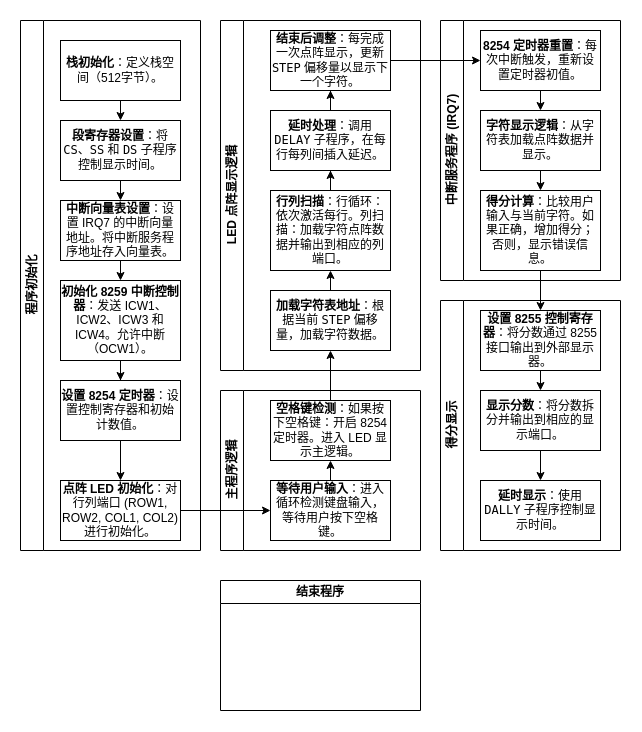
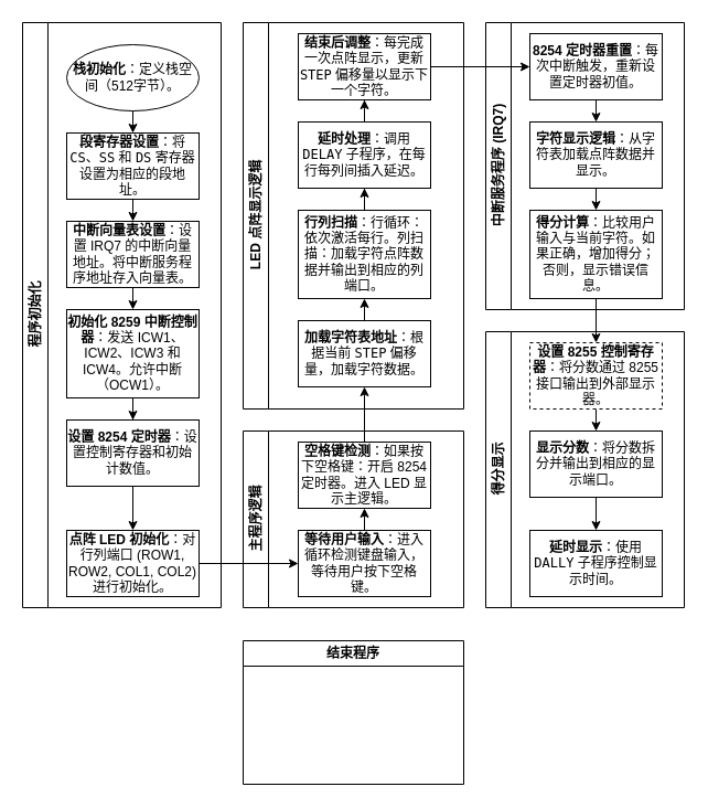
  <mxCell id="0" />
  <mxCell id="1" parent="0" />
  <mxCell id="2" value="程序初始化" style="swimlane;horizontal=0;whiteSpace=wrap;html=1;" vertex="1" parent="1"><mxGeometry x="20" y="20" width="180" height="530" as="geometry"><mxRectangle x="290" y="100" width="40" height="90" as="alternateBounds" /></mxGeometry></mxCell>
  <mxCell id="3" value="&lt;p&gt;&lt;strong&gt;点阵 LED 初始化&lt;/strong&gt;：&lt;span style=&quot;background-color: initial;&quot;&gt;对行列端口 (ROW1, ROW2, COL1, COL2) 进行初始化。&lt;/span&gt;&lt;/p&gt;" style="rounded=0;whiteSpace=wrap;html=1;" vertex="1" parent="2"><mxGeometry x="40" y="460" width="120" height="60" as="geometry" /></mxCell>
- <mxCell id="4" value="&lt;p&gt;&lt;strong&gt;栈初始化&lt;/strong&gt;：&lt;span style=&quot;background-color: initial;&quot;&gt;定义栈空间（512字节）。&lt;/span&gt;&lt;/p&gt;" style="rounded=0;whiteSpace=wrap;html=1;" vertex="1" parent="2"><mxGeometry x="40" y="20" width="120" height="60" as="geometry" /></mxCell>
- <mxCell id="5" value="&lt;p&gt;&lt;strong&gt;段寄存器设置&lt;/strong&gt;：&lt;span style=&quot;background-color: initial;&quot;&gt;将 &lt;/span&gt;&lt;code style=&quot;background-color: initial;&quot;&gt;CS&lt;/code&gt;&lt;span style=&quot;background-color: initial;&quot;&gt;、&lt;/span&gt;&lt;code style=&quot;background-color: initial;&quot;&gt;SS&lt;/code&gt;&lt;span style=&quot;background-color: initial;&quot;&gt; 和 &lt;/span&gt;&lt;code style=&quot;background-color: initial;&quot;&gt;DS&lt;/code&gt;&lt;span style=&quot;background-color: initial;&quot;&gt; 子程序控制显示时间。&lt;/span&gt;&lt;/p&gt;" style="rounded=0;whiteSpace=wrap;html=1;" vertex="1" parent="2"><mxGeometry x="40" y="100" width="120" height="60" as="geometry" /></mxCell>
+ <mxCell id="4" value="&lt;p&gt;&lt;strong&gt;栈初始化&lt;/strong&gt;：&lt;span style=&quot;background-color: initial;&quot;&gt;定义栈空间（512字节）。&lt;/span&gt;&lt;/p&gt;" style="ellipse;whiteSpace=wrap;html=1;" vertex="1" parent="2"><mxGeometry x="40" y="20" width="120" height="60" as="geometry" /></mxCell>
+ <mxCell id="5" value="&lt;p&gt;&lt;strong&gt;段寄存器设置&lt;/strong&gt;：&lt;span style=&quot;background-color: initial;&quot;&gt;将 &lt;/span&gt;&lt;code style=&quot;background-color: initial;&quot;&gt;CS&lt;/code&gt;&lt;span style=&quot;background-color: initial;&quot;&gt;、&lt;/span&gt;&lt;code style=&quot;background-color: initial;&quot;&gt;SS&lt;/code&gt;&lt;span style=&quot;background-color: initial;&quot;&gt; 和 &lt;/span&gt;&lt;code style=&quot;background-color: initial;&quot;&gt;DS&lt;/code&gt;&lt;span style=&quot;background-color: initial;&quot;&gt; 寄存器设置为相应的段地址。&lt;/span&gt;&lt;/p&gt;" style="rounded=0;whiteSpace=wrap;html=1;" vertex="1" parent="2"><mxGeometry x="40" y="100" width="120" height="60" as="geometry" /></mxCell>
  <mxCell id="6" style="edgeStyle=orthogonalEdgeStyle;rounded=0;orthogonalLoop=1;jettySize=auto;html=1;exitX=0.5;exitY=1;exitDx=0;exitDy=0;entryX=0.5;entryY=0;entryDx=0;entryDy=0;" edge="1" parent="2" source="4" target="5"><mxGeometry relative="1" as="geometry" /></mxCell>
  <mxCell id="7" style="edgeStyle=orthogonalEdgeStyle;rounded=0;orthogonalLoop=1;jettySize=auto;html=1;exitX=0.5;exitY=1;exitDx=0;exitDy=0;entryX=0.5;entryY=0;entryDx=0;entryDy=0;" edge="1" parent="2" source="8" target="13"><mxGeometry relative="1" as="geometry" /></mxCell>
  <mxCell id="8" value="&lt;p&gt;&lt;strong&gt;中断向量表设置&lt;/strong&gt;：&lt;span style=&quot;background-color: initial;&quot;&gt;设置 IRQ7 的中断向量地址。将中断服务程序地址存入向量表。&lt;/span&gt;&lt;/p&gt;" style="rounded=0;whiteSpace=wrap;html=1;" vertex="1" parent="2"><mxGeometry x="40" y="180" width="120" height="60" as="geometry" /></mxCell>
  <mxCell id="9" style="edgeStyle=orthogonalEdgeStyle;rounded=0;orthogonalLoop=1;jettySize=auto;html=1;exitX=0.5;exitY=1;exitDx=0;exitDy=0;entryX=0.5;entryY=0;entryDx=0;entryDy=0;" edge="1" parent="2" source="5" target="8"><mxGeometry relative="1" as="geometry" /></mxCell>
  <mxCell id="10" value="&lt;p&gt;&lt;strong&gt;设置 8254 定时器&lt;/strong&gt;：&lt;span style=&quot;background-color: initial;&quot;&gt;设置控制寄存器和初始计数值。&lt;/span&gt;&lt;/p&gt;" style="rounded=0;whiteSpace=wrap;html=1;" vertex="1" parent="2"><mxGeometry x="40" y="360" width="120" height="60" as="geometry" /></mxCell>
  <mxCell id="11" value="" style="edgeStyle=orthogonalEdgeStyle;rounded=0;orthogonalLoop=1;jettySize=auto;html=1;" edge="1" parent="2" source="10" target="3"><mxGeometry relative="1" as="geometry" /></mxCell>
  <mxCell id="12" style="edgeStyle=orthogonalEdgeStyle;rounded=0;orthogonalLoop=1;jettySize=auto;html=1;exitX=0.5;exitY=1;exitDx=0;exitDy=0;" edge="1" parent="2" source="13" target="10"><mxGeometry relative="1" as="geometry" /></mxCell>
  <mxCell id="13" value="&lt;p&gt;&lt;strong&gt;初始化 8259 中断控制器&lt;/strong&gt;：&lt;span style=&quot;background-color: initial;&quot;&gt;发送 ICW1、ICW2、ICW3 和 ICW4。允许中断（OCW1）。&lt;/span&gt;&lt;/p&gt;" style="rounded=0;whiteSpace=wrap;html=1;" vertex="1" parent="2"><mxGeometry x="40" y="260" width="120" height="80" as="geometry" /></mxCell>
  <mxCell id="14" value="主程序逻辑" style="swimlane;horizontal=0;whiteSpace=wrap;html=1;" vertex="1" parent="1"><mxGeometry x="220" y="390" width="200" height="160" as="geometry" /></mxCell>
  <mxCell id="15" value="&lt;p&gt;&lt;strong&gt;空格键检测&lt;/strong&gt;：&lt;span style=&quot;background-color: initial;&quot;&gt;如果按下空格键：&lt;/span&gt;&lt;span style=&quot;background-color: initial;&quot;&gt;开启 8254 定时器。&lt;/span&gt;&lt;span style=&quot;background-color: initial;&quot;&gt;进入 LED 显示主逻辑。&lt;/span&gt;&lt;/p&gt;" style="rounded=0;whiteSpace=wrap;html=1;" vertex="1" parent="14"><mxGeometry x="50" y="10" width="120" height="60" as="geometry" /></mxCell>
  <mxCell id="16" style="edgeStyle=orthogonalEdgeStyle;rounded=0;orthogonalLoop=1;jettySize=auto;html=1;exitX=0.5;exitY=0;exitDx=0;exitDy=0;entryX=0.5;entryY=1;entryDx=0;entryDy=0;" edge="1" parent="14" source="17" target="15"><mxGeometry relative="1" as="geometry" /></mxCell>
  <mxCell id="17" value="&lt;p&gt;&lt;strong&gt;等待用户输入&lt;/strong&gt;：&lt;span style=&quot;background-color: initial;&quot;&gt;进入循环检测键盘输入，等待用户按下空格键。&lt;/span&gt;&lt;/p&gt;" style="whiteSpace=wrap;html=1;rounded=0;" vertex="1" parent="14"><mxGeometry x="50" y="90" width="120" height="60" as="geometry" /></mxCell>
  <mxCell id="18" value="LED 点阵显示逻辑" style="swimlane;horizontal=0;whiteSpace=wrap;html=1;" vertex="1" parent="1"><mxGeometry x="220" y="20" width="200" height="350" as="geometry" /></mxCell>
  <mxCell id="19" style="edgeStyle=orthogonalEdgeStyle;rounded=0;orthogonalLoop=1;jettySize=auto;html=1;exitX=0.5;exitY=0;exitDx=0;exitDy=0;entryX=0.5;entryY=1;entryDx=0;entryDy=0;" edge="1" parent="18" source="20" target="22"><mxGeometry relative="1" as="geometry" /></mxCell>
  <mxCell id="20" value="&lt;p&gt;&lt;strong&gt;加载字符表地址&lt;/strong&gt;：&lt;span style=&quot;background-color: initial;&quot;&gt;根据当前 &lt;/span&gt;&lt;code style=&quot;background-color: initial;&quot;&gt;STEP&lt;/code&gt;&lt;span style=&quot;background-color: initial;&quot;&gt; 偏移量，加载字符数据。&lt;/span&gt;&lt;/p&gt;" style="rounded=0;whiteSpace=wrap;html=1;" vertex="1" parent="18"><mxGeometry x="50" y="270" width="120" height="60" as="geometry" /></mxCell>
  <mxCell id="21" style="edgeStyle=orthogonalEdgeStyle;rounded=0;orthogonalLoop=1;jettySize=auto;html=1;exitX=0.5;exitY=0;exitDx=0;exitDy=0;" edge="1" parent="18" source="22" target="24"><mxGeometry relative="1" as="geometry" /></mxCell>
  <mxCell id="22" value="&lt;p&gt;&lt;strong&gt;行列扫描&lt;/strong&gt;：&lt;span style=&quot;background-color: initial;&quot;&gt;行循环：依次激活每行。列扫描：加载字符点阵数据并输出到相应的列端口。&lt;/span&gt;&lt;/p&gt;" style="rounded=0;whiteSpace=wrap;html=1;" vertex="1" parent="18"><mxGeometry x="50" y="170" width="120" height="80" as="geometry" /></mxCell>
  <mxCell id="23" style="edgeStyle=orthogonalEdgeStyle;rounded=0;orthogonalLoop=1;jettySize=auto;html=1;exitX=0.5;exitY=0;exitDx=0;exitDy=0;" edge="1" parent="18" source="24" target="25"><mxGeometry relative="1" as="geometry" /></mxCell>
  <mxCell id="24" value="&lt;p&gt;&lt;strong&gt;延时处理&lt;/strong&gt;：&lt;span style=&quot;background-color: initial;&quot;&gt;调用 &lt;/span&gt;&lt;code style=&quot;background-color: initial;&quot;&gt;DELAY&lt;/code&gt;&lt;span style=&quot;background-color: initial;&quot;&gt; 子程序，在每行每列间插入延迟。&lt;/span&gt;&lt;/p&gt;" style="rounded=0;whiteSpace=wrap;html=1;" vertex="1" parent="18"><mxGeometry x="50" y="90" width="120" height="60" as="geometry" /></mxCell>
  <mxCell id="25" value="&lt;p&gt;&lt;strong&gt;结束后调整&lt;/strong&gt;：&lt;span style=&quot;background-color: initial;&quot;&gt;每完成一次点阵显示，更新 &lt;/span&gt;&lt;code style=&quot;background-color: initial;&quot;&gt;STEP&lt;/code&gt;&lt;span style=&quot;background-color: initial;&quot;&gt; 偏移量以显示下一个字符。&lt;/span&gt;&lt;/p&gt;" style="rounded=0;whiteSpace=wrap;html=1;" vertex="1" parent="18"><mxGeometry x="50" y="10" width="120" height="60" as="geometry" /></mxCell>
  <mxCell id="26" value="" style="edgeStyle=orthogonalEdgeStyle;rounded=0;orthogonalLoop=1;jettySize=auto;html=1;" edge="1" parent="1" source="15" target="20"><mxGeometry relative="1" as="geometry" /></mxCell>
  <mxCell id="27" value="中断服务程序 (IRQ7)" style="swimlane;horizontal=0;whiteSpace=wrap;html=1;" vertex="1" parent="1"><mxGeometry x="440" y="20" width="180" height="260" as="geometry" /></mxCell>
  <mxCell id="28" style="edgeStyle=orthogonalEdgeStyle;rounded=0;orthogonalLoop=1;jettySize=auto;html=1;exitX=0.5;exitY=0;exitDx=0;exitDy=0;" edge="1" parent="27" source="30"><mxGeometry relative="1" as="geometry"><mxPoint x="110" y="20" as="targetPoint" /></mxGeometry></mxCell>
  <mxCell id="29" style="edgeStyle=orthogonalEdgeStyle;rounded=0;orthogonalLoop=1;jettySize=auto;html=1;exitX=0.5;exitY=1;exitDx=0;exitDy=0;entryX=0.5;entryY=0;entryDx=0;entryDy=0;" edge="1" parent="27" source="30" target="32"><mxGeometry relative="1" as="geometry" /></mxCell>
  <mxCell id="30" value="&lt;p&gt;&lt;strong&gt;8254 定时器重置&lt;/strong&gt;：&lt;span style=&quot;background-color: initial;&quot;&gt;每次中断触发，重新设置定时器初值。&lt;/span&gt;&lt;/p&gt;" style="rounded=0;whiteSpace=wrap;html=1;" vertex="1" parent="27"><mxGeometry x="40" y="10" width="120" height="60" as="geometry" /></mxCell>
  <mxCell id="31" style="edgeStyle=orthogonalEdgeStyle;rounded=0;orthogonalLoop=1;jettySize=auto;html=1;exitX=0.5;exitY=1;exitDx=0;exitDy=0;entryX=0.5;entryY=0;entryDx=0;entryDy=0;" edge="1" parent="27" source="32" target="33"><mxGeometry relative="1" as="geometry" /></mxCell>
  <mxCell id="32" value="&lt;p&gt;&lt;strong&gt;字符显示逻辑&lt;/strong&gt;：&lt;span style=&quot;background-color: initial;&quot;&gt;从字符表加载点阵数据并显示。&lt;/span&gt;&lt;/p&gt;" style="rounded=0;whiteSpace=wrap;html=1;" vertex="1" parent="27"><mxGeometry x="40" y="90" width="120" height="60" as="geometry" /></mxCell>
  <mxCell id="33" value="&lt;p&gt;&lt;strong&gt;得分计算&lt;/strong&gt;：&lt;span style=&quot;background-color: initial;&quot;&gt;比较用户输入与当前字符。如果正确，增加得分；否则，显示错误信息。&lt;/span&gt;&lt;/p&gt;" style="rounded=0;whiteSpace=wrap;html=1;" vertex="1" parent="27"><mxGeometry x="40" y="170" width="120" height="80" as="geometry" /></mxCell>
  <mxCell id="34" style="edgeStyle=orthogonalEdgeStyle;rounded=0;orthogonalLoop=1;jettySize=auto;html=1;exitX=0.5;exitY=1;exitDx=0;exitDy=0;" edge="1" parent="27" source="33" target="33"><mxGeometry relative="1" as="geometry" /></mxCell>
  <mxCell id="35" value="得分显示" style="swimlane;horizontal=0;whiteSpace=wrap;html=1;" vertex="1" parent="1"><mxGeometry x="440" y="300" width="180" height="250" as="geometry" /></mxCell>
  <mxCell id="36" style="edgeStyle=orthogonalEdgeStyle;rounded=0;orthogonalLoop=1;jettySize=auto;html=1;exitX=0.5;exitY=1;exitDx=0;exitDy=0;entryX=0.5;entryY=0;entryDx=0;entryDy=0;" edge="1" parent="35" source="37" target="39"><mxGeometry relative="1" as="geometry" /></mxCell>
- <mxCell id="37" value="&lt;p&gt;&lt;strong&gt;设置 8255 控制寄存器&lt;/strong&gt;：&lt;span style=&quot;background-color: initial;&quot;&gt;将分数通过 8255 接口输出到外部显示器。&lt;/span&gt;&lt;/p&gt;" style="rounded=0;whiteSpace=wrap;html=1;" vertex="1" parent="35"><mxGeometry x="40" y="10" width="120" height="60" as="geometry" /></mxCell>
+ <mxCell id="37" value="&lt;p&gt;&lt;strong&gt;设置 8255 控制寄存器&lt;/strong&gt;：&lt;span style=&quot;background-color: initial;&quot;&gt;将分数通过 8255 接口输出到外部显示器。&lt;/span&gt;&lt;/p&gt;" style="rounded=0;whiteSpace=wrap;html=1;dashed=1;" vertex="1" parent="35"><mxGeometry x="40" y="10" width="120" height="60" as="geometry" /></mxCell>
  <mxCell id="38" style="edgeStyle=orthogonalEdgeStyle;rounded=0;orthogonalLoop=1;jettySize=auto;html=1;exitX=0.5;exitY=1;exitDx=0;exitDy=0;entryX=0.5;entryY=0;entryDx=0;entryDy=0;" edge="1" parent="35" source="39" target="40"><mxGeometry relative="1" as="geometry" /></mxCell>
  <mxCell id="39" value="&lt;p&gt;&lt;strong&gt;显示分数&lt;/strong&gt;：&lt;span style=&quot;background-color: initial;&quot;&gt;将分数拆分并输出到相应的显示端口。&lt;/span&gt;&lt;/p&gt;" style="rounded=0;whiteSpace=wrap;html=1;" vertex="1" parent="35"><mxGeometry x="40" y="90" width="120" height="60" as="geometry" /></mxCell>
  <mxCell id="40" value="&lt;p&gt;&lt;strong&gt;延时显示&lt;/strong&gt;：&lt;span style=&quot;background-color: initial;&quot;&gt;使用 &lt;/span&gt;&lt;code style=&quot;background-color: initial;&quot;&gt;DALLY&lt;/code&gt;&lt;span style=&quot;background-color: initial;&quot;&gt; 子程序控制显示时间。&lt;/span&gt;&lt;/p&gt;" style="rounded=0;whiteSpace=wrap;html=1;" vertex="1" parent="35"><mxGeometry x="40" y="180" width="120" height="60" as="geometry" /></mxCell>
  <mxCell id="41" style="edgeStyle=orthogonalEdgeStyle;rounded=0;orthogonalLoop=1;jettySize=auto;html=1;exitX=1;exitY=0.5;exitDx=0;exitDy=0;entryX=0;entryY=0.5;entryDx=0;entryDy=0;" edge="1" parent="1" source="25" target="30"><mxGeometry relative="1" as="geometry" /></mxCell>
  <mxCell id="42" style="edgeStyle=orthogonalEdgeStyle;rounded=0;orthogonalLoop=1;jettySize=auto;html=1;" edge="1" parent="1" source="33" target="37"><mxGeometry relative="1" as="geometry" /></mxCell>
  <mxCell id="43" style="edgeStyle=orthogonalEdgeStyle;rounded=0;orthogonalLoop=1;jettySize=auto;html=1;exitX=1;exitY=0.5;exitDx=0;exitDy=0;entryX=0;entryY=0.5;entryDx=0;entryDy=0;" edge="1" parent="1" source="3" target="17"><mxGeometry relative="1" as="geometry" /></mxCell>
  <mxCell id="44" value="结束程序" style="swimlane;whiteSpace=wrap;html=1;" vertex="1" parent="1"><mxGeometry x="220" y="580" width="200" height="130" as="geometry" /></mxCell>
